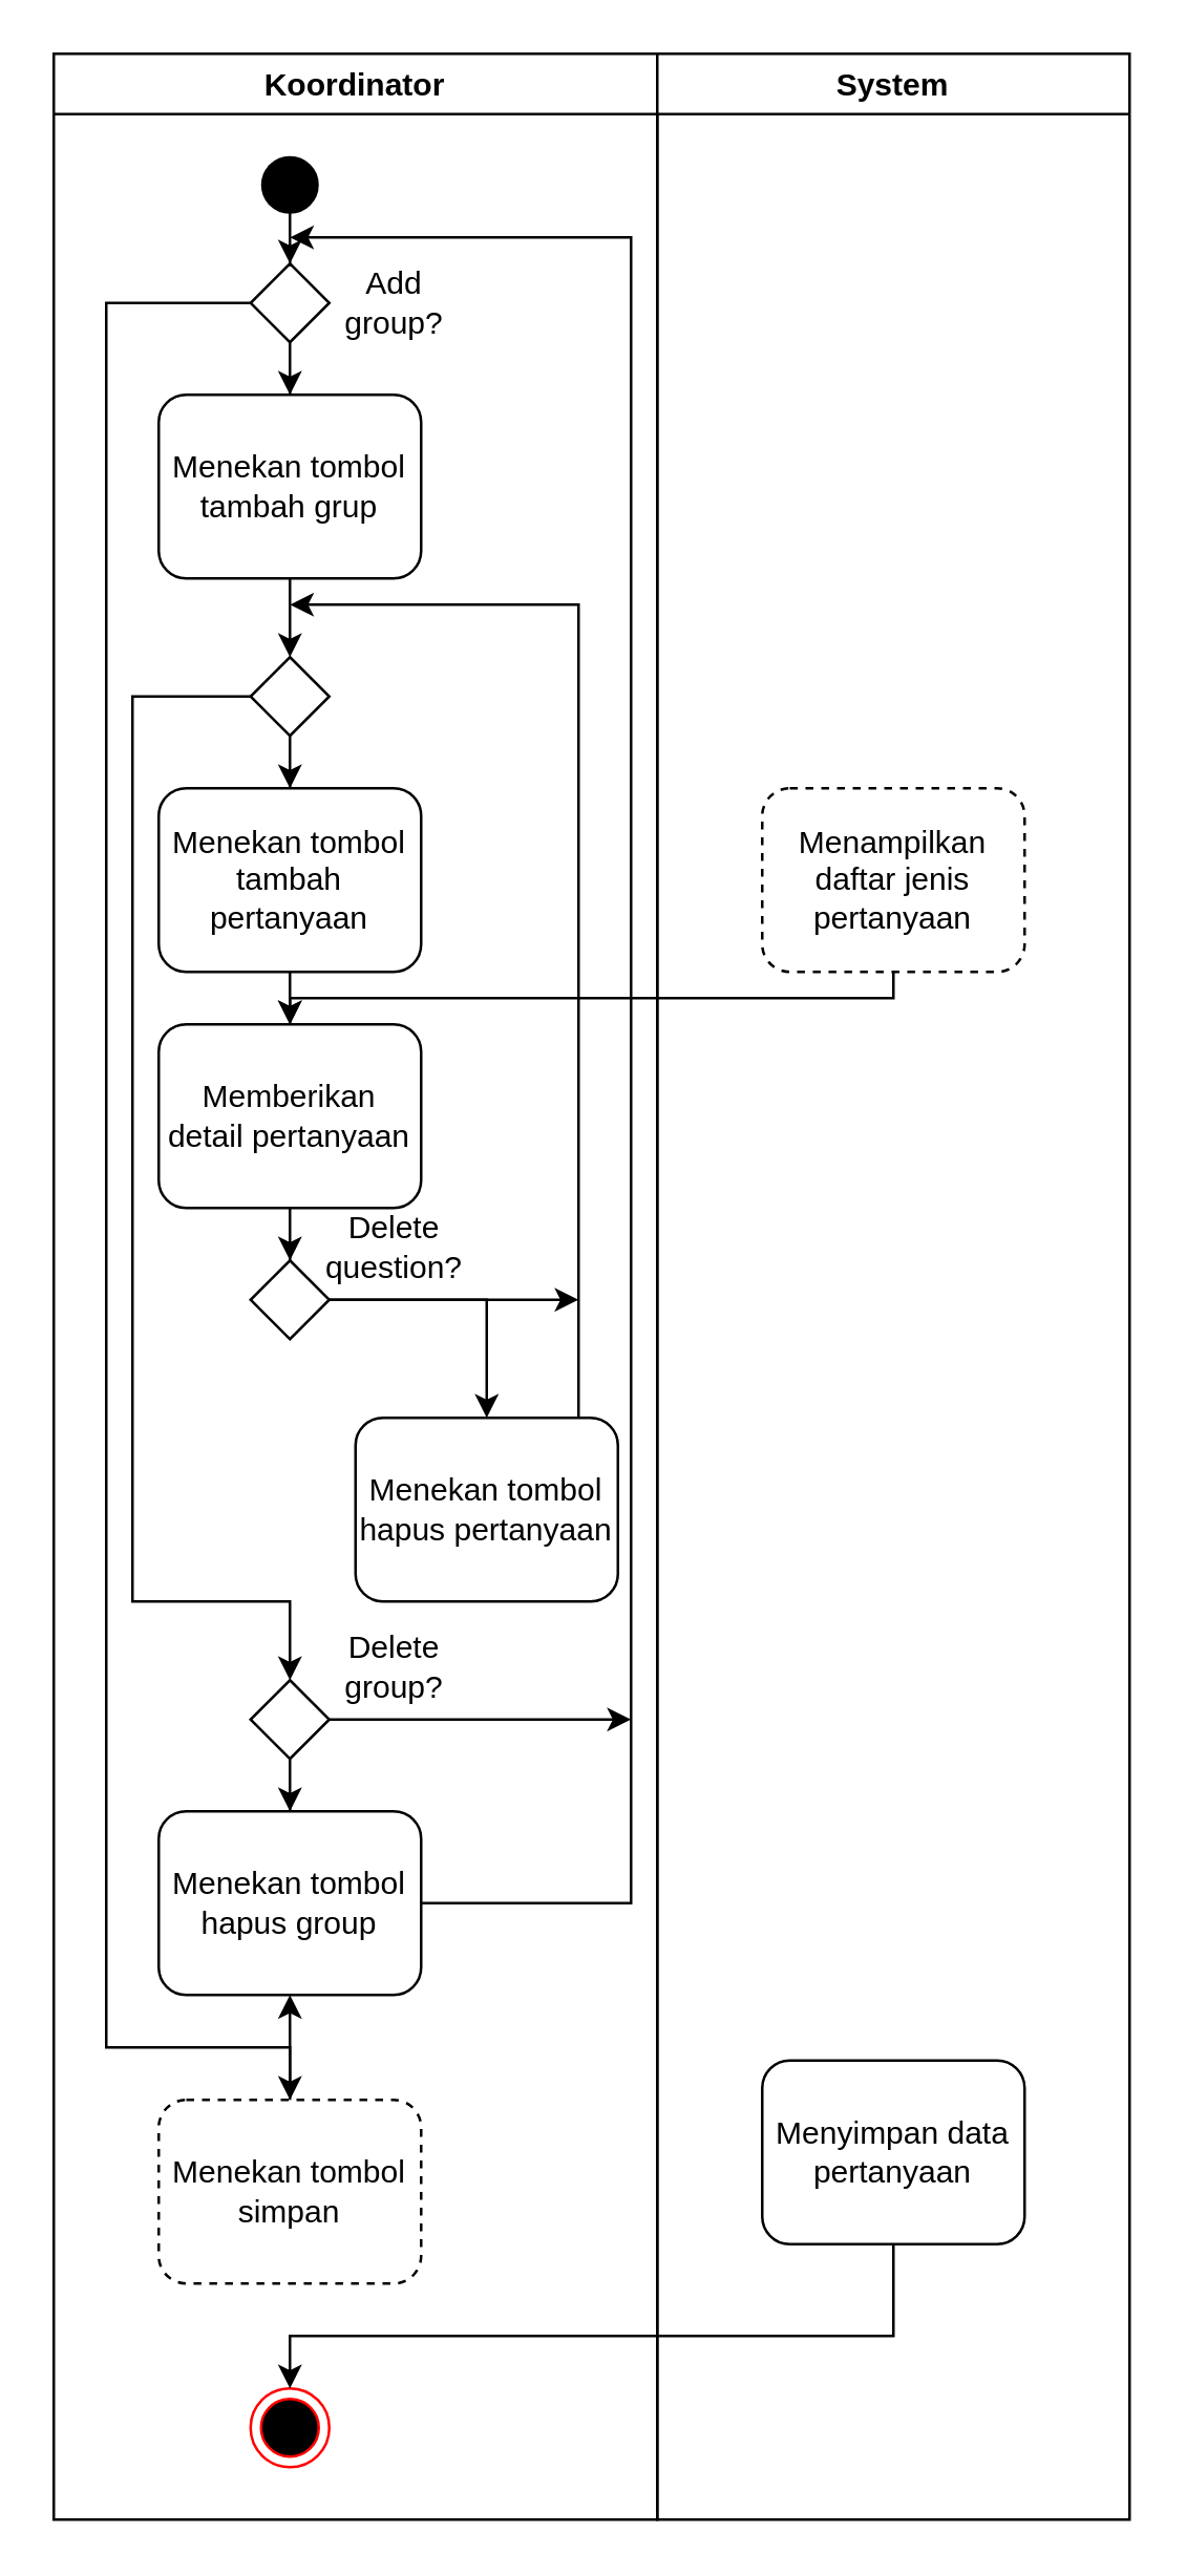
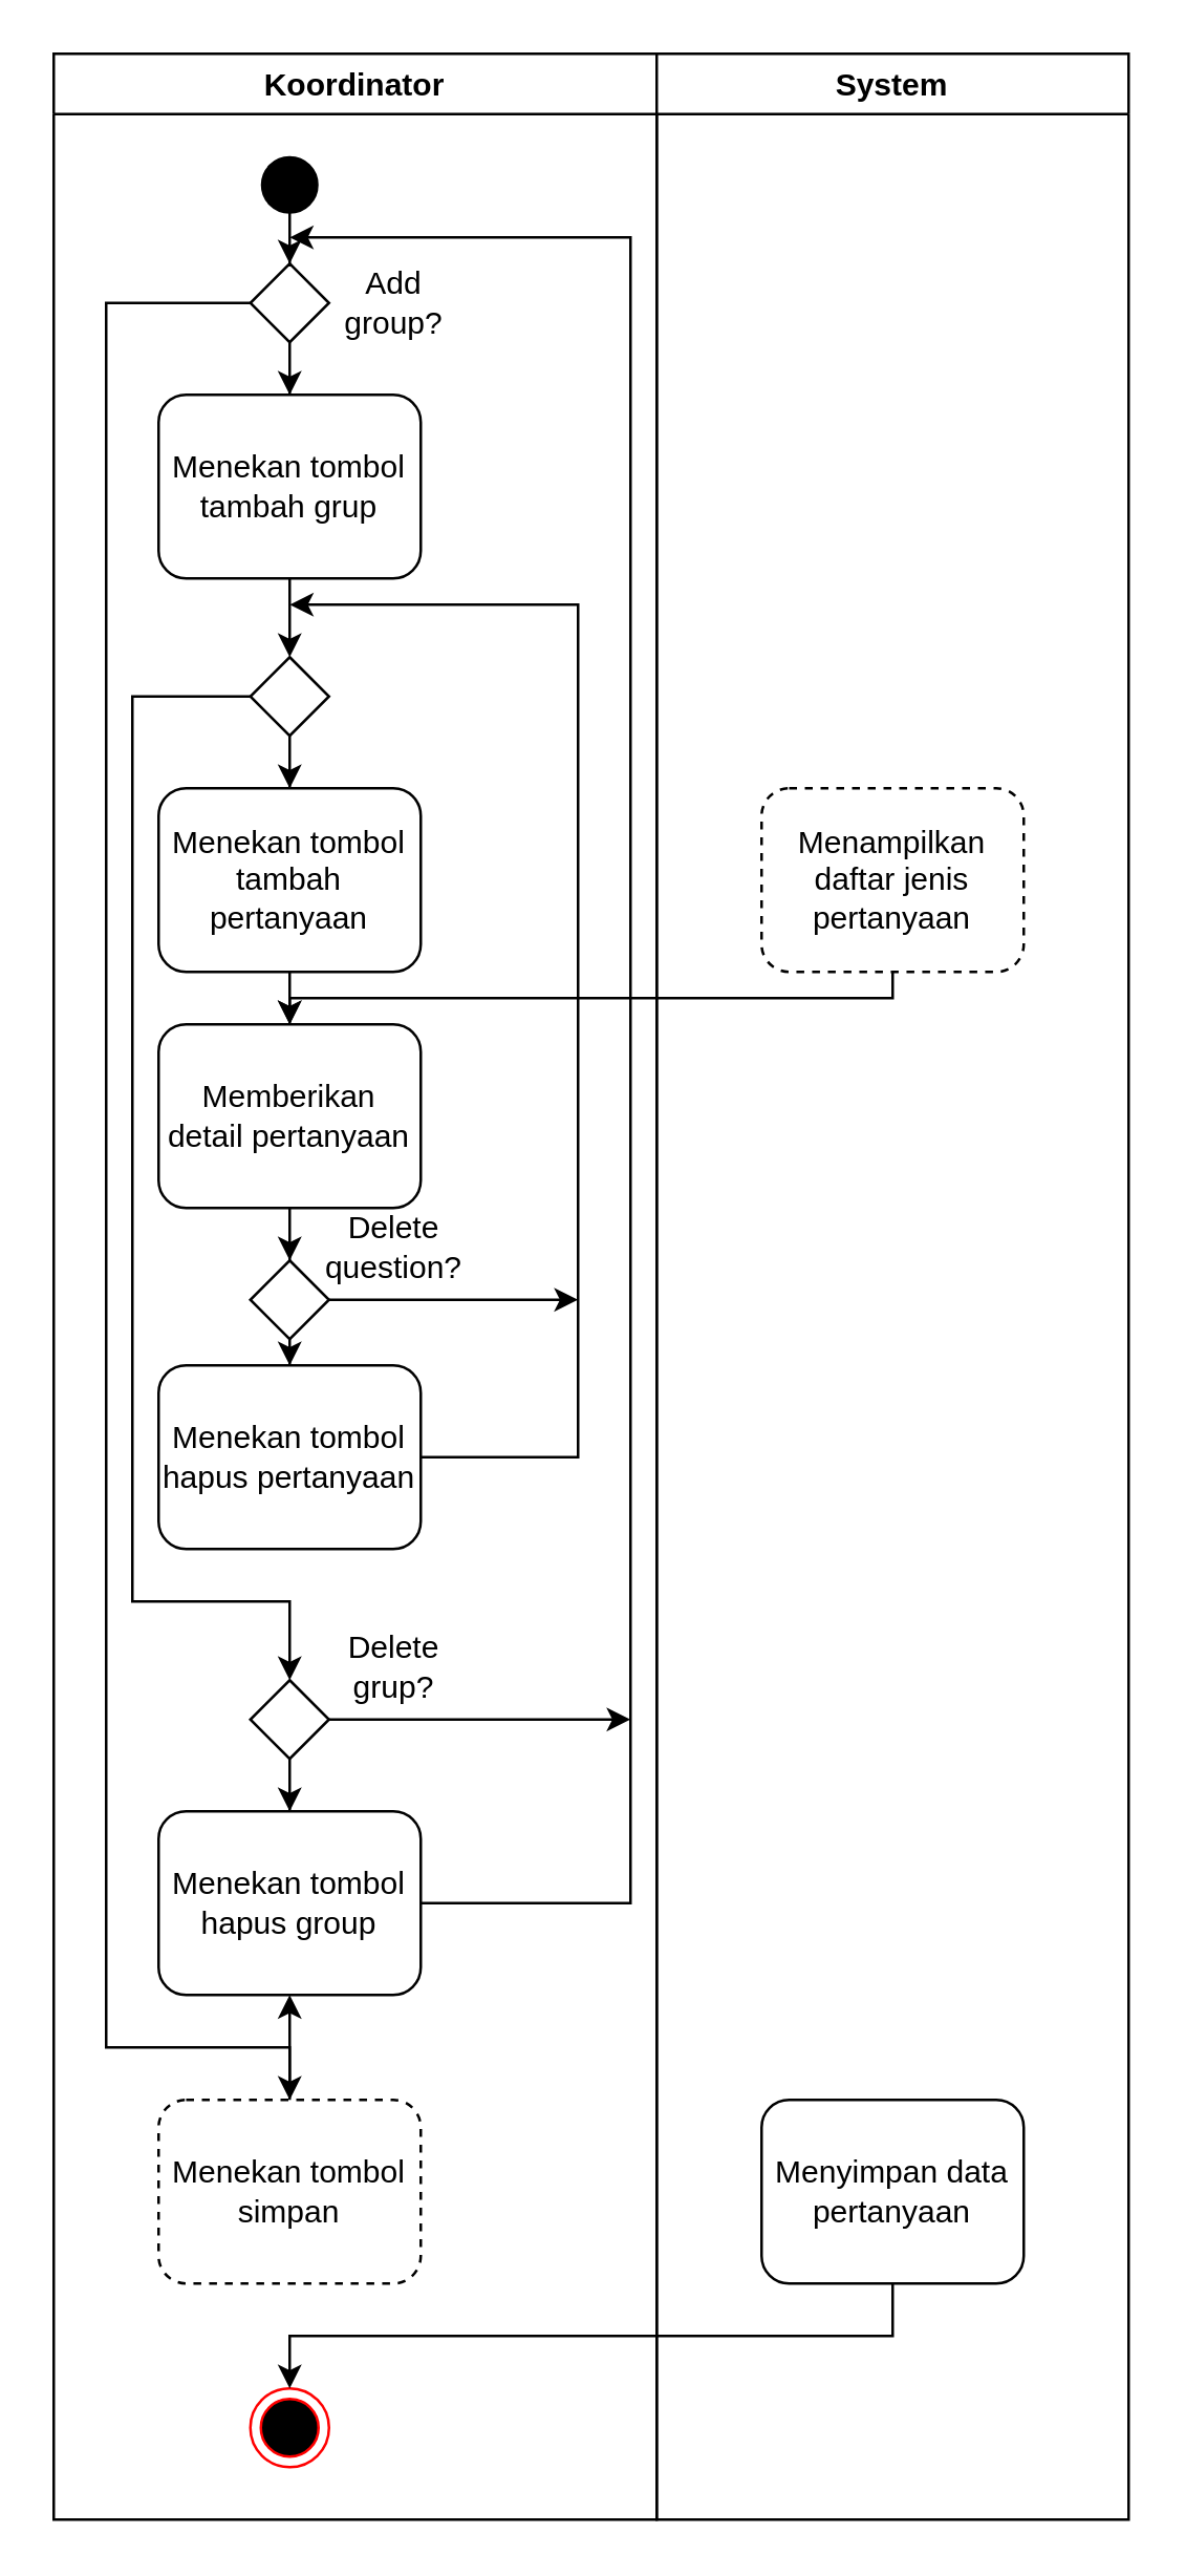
  <mxCell id="0" />
  <mxCell id="1" parent="0" />
  <mxCell id="2" style="edgeStyle=orthogonalEdgeStyle;rounded=0;orthogonalLoop=1;jettySize=auto;html=1;entryX=0.5;entryY=0;entryDx=0;entryDy=0;" edge="1" parent="1" source="29" target="5"><mxGeometry relative="1" as="geometry"><mxPoint x="110" y="200" as="targetPoint" /></mxGeometry></mxCell>
  <mxCell id="3" value="Koordinator" style="swimlane;container=0;" vertex="1" parent="1"><mxGeometry x="20" y="20" width="230" height="940" as="geometry" /></mxCell>
  <mxCell id="4" style="edgeStyle=orthogonalEdgeStyle;rounded=0;orthogonalLoop=1;jettySize=auto;html=1;entryX=0.5;entryY=0;entryDx=0;entryDy=0;" edge="1" parent="3" source="5" target="8"><mxGeometry relative="1" as="geometry" /></mxCell>
  <mxCell id="5" value="Menekan tombol tambah grup" style="rounded=1;whiteSpace=wrap;html=1;fillColor=#FFFFFF;container=0;" vertex="1" parent="3"><mxGeometry x="40" y="130" width="100" height="70" as="geometry" /></mxCell>
  <mxCell id="6" value="Menekan tombol tambah pertanyaan" style="rounded=1;whiteSpace=wrap;html=1;fillColor=#FFFFFF;container=0;" vertex="1" parent="3"><mxGeometry x="40" y="280" width="100" height="70" as="geometry" /></mxCell>
  <mxCell id="7" style="edgeStyle=orthogonalEdgeStyle;rounded=0;orthogonalLoop=1;jettySize=auto;html=1;entryX=0.5;entryY=0;entryDx=0;entryDy=0;" edge="1" parent="3" source="8" target="6"><mxGeometry relative="1" as="geometry" /></mxCell>
  <mxCell id="8" value="" style="rhombus;whiteSpace=wrap;html=1;fillColor=#FFFFFF;container=0;" vertex="1" parent="3"><mxGeometry x="75" y="230" width="30" height="30" as="geometry" /></mxCell>
  <mxCell id="9" value="" style="ellipse;html=1;shape=endState;fillColor=#000000;strokeColor=#ff0000;" vertex="1" parent="3"><mxGeometry x="75" y="890" width="30" height="30" as="geometry" /></mxCell>
  <mxCell id="10" style="edgeStyle=orthogonalEdgeStyle;rounded=0;orthogonalLoop=1;jettySize=auto;html=1;entryX=0.5;entryY=0;entryDx=0;entryDy=0;" edge="1" parent="3" source="11" target="13"><mxGeometry relative="1" as="geometry" /></mxCell>
  <mxCell id="11" value="Memberikan detail pertanyaan" style="rounded=1;whiteSpace=wrap;html=1;fillColor=#FFFFFF;container=0;" vertex="1" parent="3"><mxGeometry x="40" y="370" width="100" height="70" as="geometry" /></mxCell>
  <mxCell id="12" style="edgeStyle=orthogonalEdgeStyle;rounded=0;orthogonalLoop=1;jettySize=auto;html=1;" edge="1" parent="3" source="13" target="14"><mxGeometry relative="1" as="geometry" /></mxCell>
  <mxCell id="13" value="" style="rhombus;whiteSpace=wrap;html=1;fillColor=#FFFFFF;container=0;" vertex="1" parent="3"><mxGeometry x="75" y="460" width="30" height="30" as="geometry" /></mxCell>
- <mxCell id="14" value="Menekan tombol hapus pertanyaan" style="rounded=1;whiteSpace=wrap;html=1;fillColor=#FFFFFF;container=0;" vertex="1" parent="3"><mxGeometry x="115" y="520" width="100" height="70" as="geometry" /></mxCell>
+ <mxCell id="14" value="Menekan tombol hapus pertanyaan" style="rounded=1;whiteSpace=wrap;html=1;fillColor=#FFFFFF;container=0;" vertex="1" parent="3"><mxGeometry x="40" y="500" width="100" height="70" as="geometry" /></mxCell>
  <mxCell id="15" style="edgeStyle=orthogonalEdgeStyle;rounded=0;orthogonalLoop=1;jettySize=auto;html=1;entryX=0.5;entryY=0;entryDx=0;entryDy=0;" edge="1" parent="3" source="16" target="18"><mxGeometry relative="1" as="geometry" /></mxCell>
  <mxCell id="16" value="" style="rhombus;whiteSpace=wrap;html=1;fillColor=#FFFFFF;container=0;" vertex="1" parent="3"><mxGeometry x="75" y="620" width="30" height="30" as="geometry" /></mxCell>
  <mxCell id="17" style="edgeStyle=orthogonalEdgeStyle;rounded=0;orthogonalLoop=1;jettySize=auto;html=1;entryX=0.5;entryY=0;entryDx=0;entryDy=0;" edge="1" parent="3" source="8" target="16"><mxGeometry relative="1" as="geometry"><mxPoint x="90" y="630" as="targetPoint" /><Array as="points"><mxPoint x="30" y="245" /><mxPoint x="30" y="590" /><mxPoint x="90" y="590" /></Array></mxGeometry></mxCell>
  <mxCell id="18" value="Menekan tombol hapus group" style="rounded=1;whiteSpace=wrap;html=1;fillColor=#FFFFFF;container=0;" vertex="1" parent="3"><mxGeometry x="40" y="670" width="100" height="70" as="geometry" /></mxCell>
  <mxCell id="19" value="Add group?" style="text;html=1;strokeColor=none;fillColor=none;align=center;verticalAlign=middle;whiteSpace=wrap;rounded=0;" vertex="1" parent="3"><mxGeometry x="100" y="80" width="60" height="30" as="geometry" /></mxCell>
  <mxCell id="20" value="Delete question?" style="text;html=1;strokeColor=none;fillColor=none;align=center;verticalAlign=middle;whiteSpace=wrap;rounded=0;" vertex="1" parent="3"><mxGeometry x="100" y="440" width="60" height="30" as="geometry" /></mxCell>
- <mxCell id="21" value="Delete group?" style="text;html=1;strokeColor=none;fillColor=none;align=center;verticalAlign=middle;whiteSpace=wrap;rounded=0;" vertex="1" parent="3"><mxGeometry x="100" y="600" width="60" height="30" as="geometry" /></mxCell>
+ <mxCell id="21" value="Delete grup?" style="text;html=1;strokeColor=none;fillColor=none;align=center;verticalAlign=middle;whiteSpace=wrap;rounded=0;" vertex="1" parent="3"><mxGeometry x="100" y="600" width="60" height="30" as="geometry" /></mxCell>
  <mxCell id="22" value="Menekan tombol simpan" style="rounded=1;whiteSpace=wrap;html=1;fillColor=#FFFFFF;container=0;dashed=1;" vertex="1" parent="3"><mxGeometry x="40" y="780" width="100" height="70" as="geometry" /></mxCell>
  <mxCell id="23" value="System" style="swimlane;startSize=23;container=0;" vertex="1" parent="1"><mxGeometry x="250" y="20" width="180" height="940" as="geometry" /></mxCell>
- <mxCell id="24" value="Menyimpan data pertanyaan" style="rounded=1;whiteSpace=wrap;html=1;fillColor=#FFFFFF;container=0;" vertex="1" parent="23"><mxGeometry x="40" y="765" width="100" height="70" as="geometry" /></mxCell>
+ <mxCell id="24" value="Menyimpan data pertanyaan" style="rounded=1;whiteSpace=wrap;html=1;fillColor=#FFFFFF;container=0;" vertex="1" parent="23"><mxGeometry x="40" y="780" width="100" height="70" as="geometry" /></mxCell>
  <mxCell id="25" value="Menampilkan daftar jenis pertanyaan" style="rounded=1;whiteSpace=wrap;html=1;fillColor=#FFFFFF;container=0;dashed=1;" vertex="1" parent="23"><mxGeometry x="40" y="280" width="100" height="70" as="geometry" /></mxCell>
  <mxCell id="26" style="edgeStyle=orthogonalEdgeStyle;rounded=0;orthogonalLoop=1;jettySize=auto;html=1;entryX=0.5;entryY=0;entryDx=0;entryDy=0;" edge="1" parent="1" source="27" target="29"><mxGeometry relative="1" as="geometry" /></mxCell>
  <mxCell id="27" value="" style="strokeWidth=2;html=1;shape=mxgraph.flowchart.start_2;whiteSpace=wrap;fillColor=#000000;container=0;" vertex="1" parent="1"><mxGeometry x="100" y="60" width="20" height="20" as="geometry" /></mxCell>
  <mxCell id="28" style="edgeStyle=orthogonalEdgeStyle;rounded=0;orthogonalLoop=1;jettySize=auto;html=1;entryX=0.5;entryY=0;entryDx=0;entryDy=0;" edge="1" parent="1" source="29" target="22"><mxGeometry relative="1" as="geometry"><mxPoint x="40" y="520.457" as="targetPoint" /><Array as="points"><mxPoint x="40" y="115" /><mxPoint x="40" y="780" /><mxPoint x="110" y="780" /></Array></mxGeometry></mxCell>
  <mxCell id="29" value="" style="rhombus;whiteSpace=wrap;html=1;fillColor=#FFFFFF;container=0;" vertex="1" parent="1"><mxGeometry x="95" y="100" width="30" height="30" as="geometry" /></mxCell>
  <mxCell id="30" style="edgeStyle=orthogonalEdgeStyle;rounded=0;orthogonalLoop=1;jettySize=auto;html=1;" edge="1" parent="1" source="14"><mxGeometry relative="1" as="geometry"><mxPoint x="110" y="230" as="targetPoint" /><Array as="points"><mxPoint x="220" y="555" /><mxPoint x="220" y="230" /></Array></mxGeometry></mxCell>
  <mxCell id="31" style="edgeStyle=orthogonalEdgeStyle;rounded=0;orthogonalLoop=1;jettySize=auto;html=1;" edge="1" parent="1" source="13"><mxGeometry relative="1" as="geometry"><mxPoint x="220" y="495" as="targetPoint" /></mxGeometry></mxCell>
  <mxCell id="32" style="edgeStyle=orthogonalEdgeStyle;rounded=0;orthogonalLoop=1;jettySize=auto;html=1;exitX=1;exitY=0.5;exitDx=0;exitDy=0;" edge="1" parent="1" source="18"><mxGeometry relative="1" as="geometry"><mxPoint x="110" y="90" as="targetPoint" /><Array as="points"><mxPoint x="240" y="725" /><mxPoint x="240" y="90" /></Array></mxGeometry></mxCell>
  <mxCell id="33" style="edgeStyle=orthogonalEdgeStyle;rounded=0;orthogonalLoop=1;jettySize=auto;html=1;" edge="1" parent="1" source="16"><mxGeometry relative="1" as="geometry"><mxPoint x="240" y="655" as="targetPoint" /></mxGeometry></mxCell>
  <mxCell id="34" value="" style="edgeStyle=orthogonalEdgeStyle;rounded=0;orthogonalLoop=1;jettySize=auto;html=1;" edge="1" parent="1" source="22" target="18"><mxGeometry relative="1" as="geometry" /></mxCell>
  <mxCell id="35" style="edgeStyle=orthogonalEdgeStyle;rounded=0;orthogonalLoop=1;jettySize=auto;html=1;" edge="1" parent="1" source="6" target="11"><mxGeometry relative="1" as="geometry" /></mxCell>
  <mxCell id="36" style="edgeStyle=orthogonalEdgeStyle;rounded=0;orthogonalLoop=1;jettySize=auto;html=1;entryX=0.5;entryY=0;entryDx=0;entryDy=0;" edge="1" parent="1" source="25" target="11"><mxGeometry relative="1" as="geometry"><Array as="points"><mxPoint x="340" y="380" /><mxPoint x="110" y="380" /></Array></mxGeometry></mxCell>
  <mxCell id="37" style="edgeStyle=orthogonalEdgeStyle;rounded=0;orthogonalLoop=1;jettySize=auto;html=1;entryX=0.5;entryY=0;entryDx=0;entryDy=0;" edge="1" parent="1" source="24" target="9"><mxGeometry relative="1" as="geometry"><Array as="points"><mxPoint x="340" y="890" /><mxPoint x="110" y="890" /></Array></mxGeometry></mxCell>
